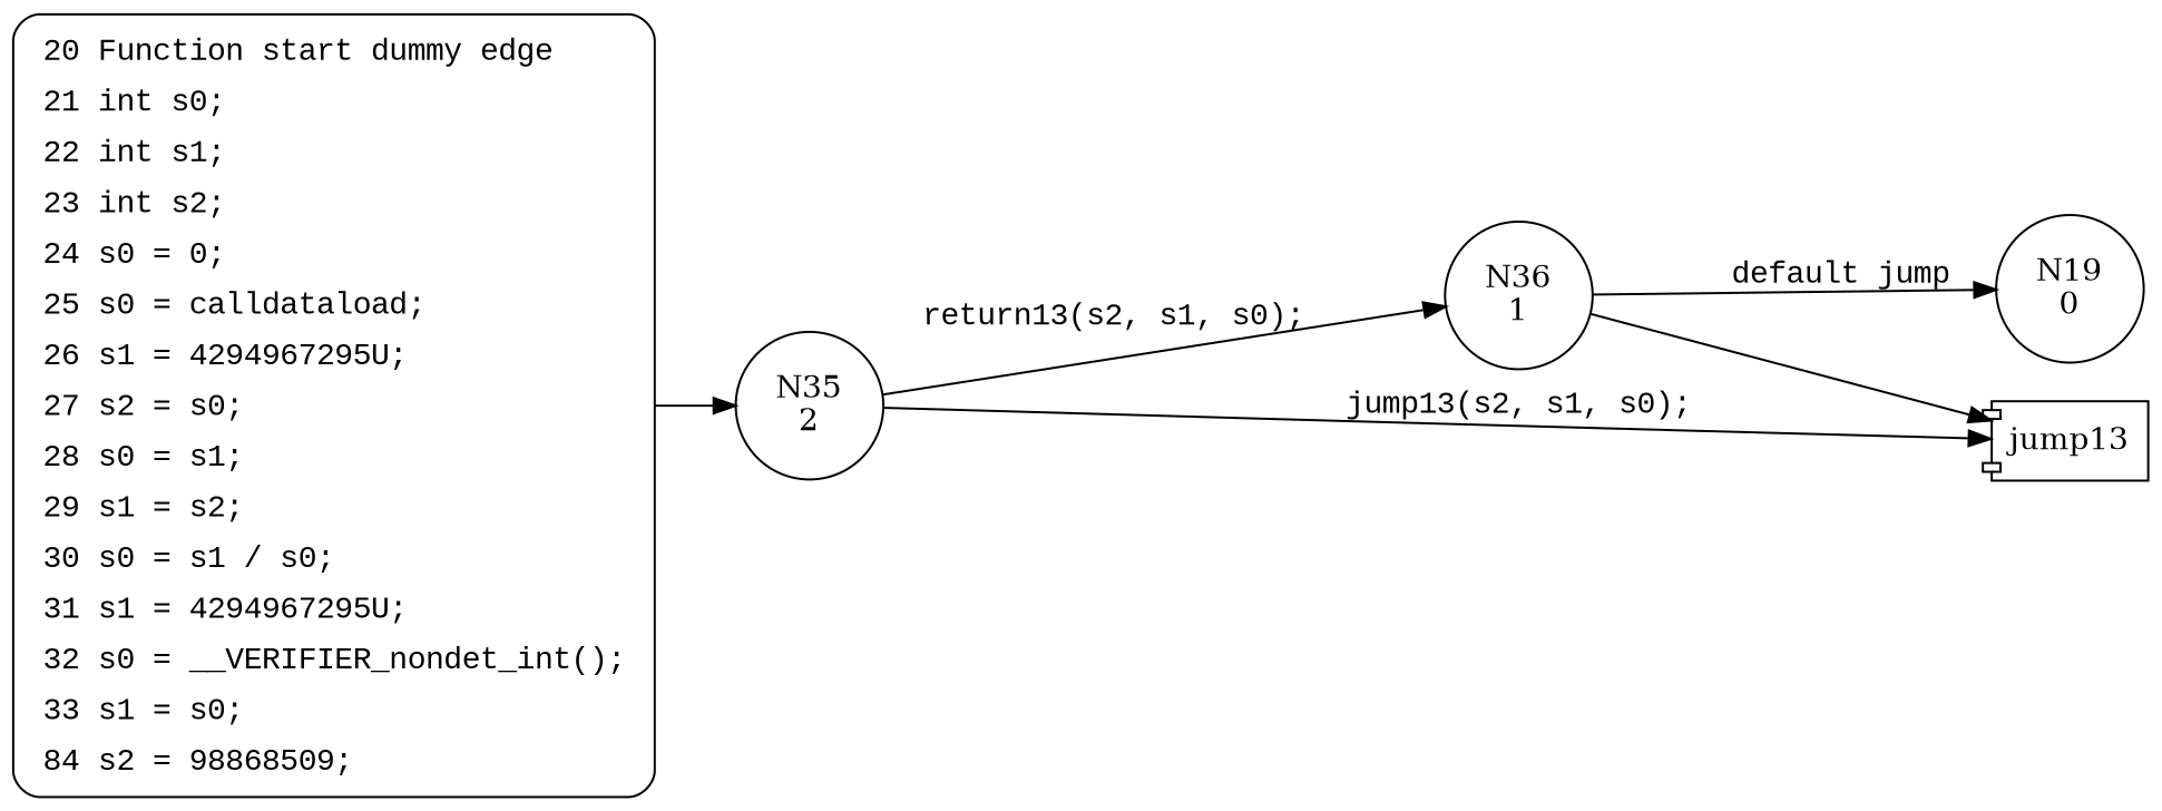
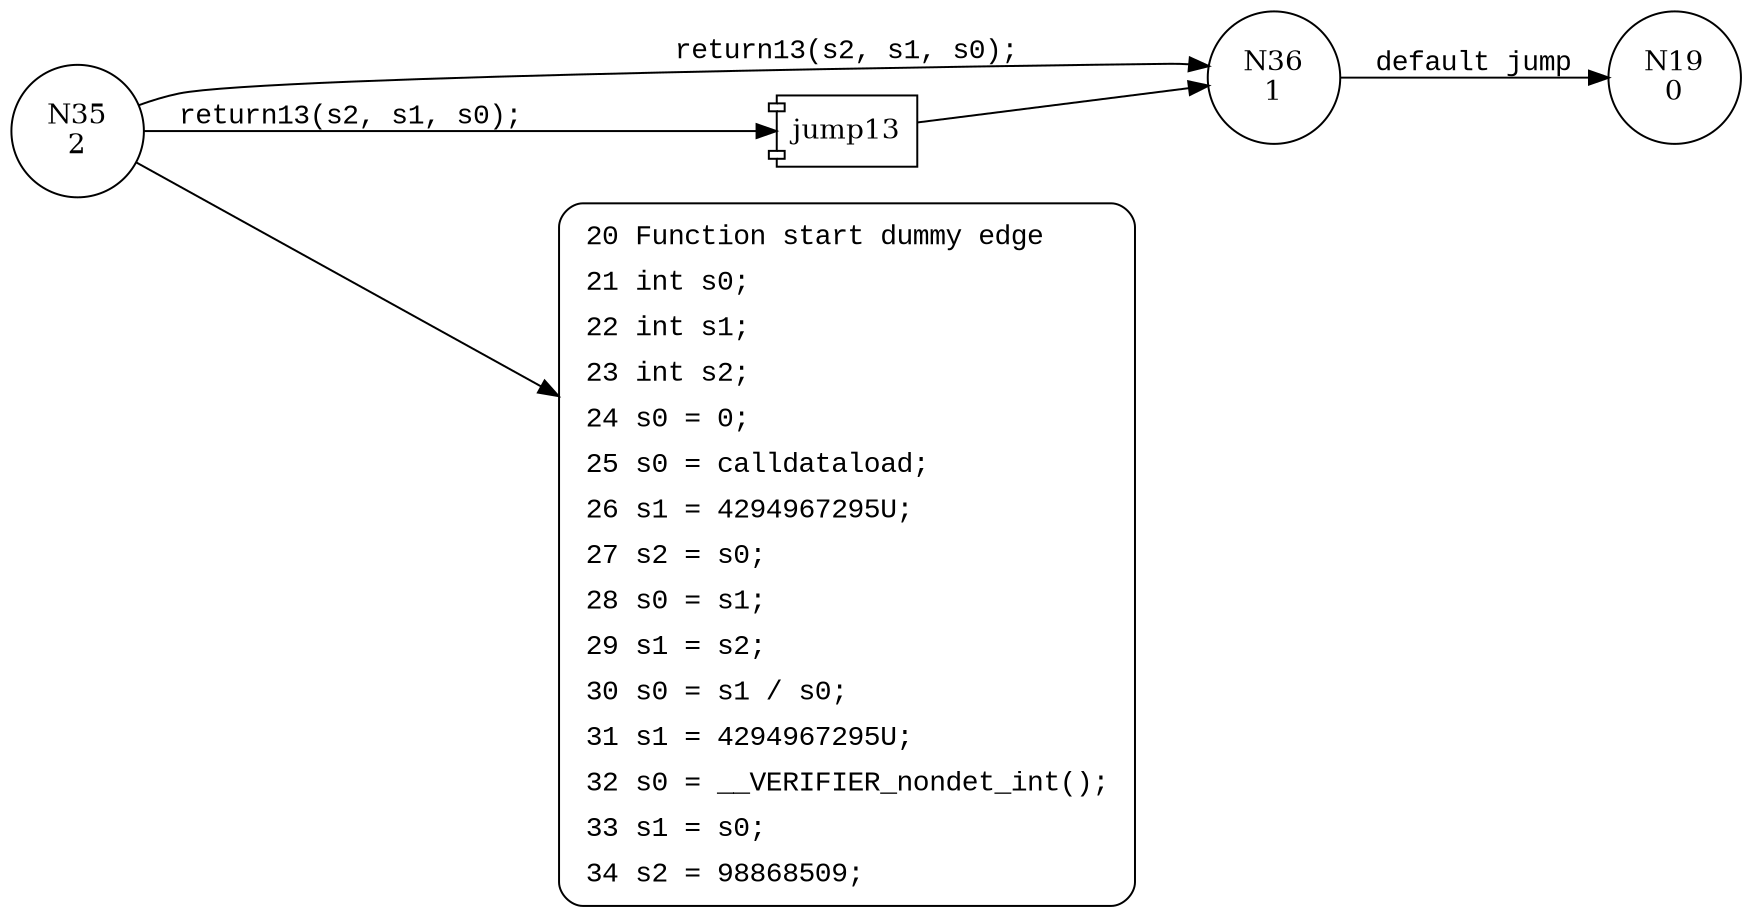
  digraph {
    rankdir=LR
    node [shape=circle]
    edge [fontname="Courier New"]
    n1 [label="N35\n2"]
    n2 [label="N36\n1"]
    n3 [label=jump13 shape=component]
    n4 [label="N19\n0"]
-   n5 [fillcolor=white fontname="Courier New" label=<<table border="0" cellborder="0" cellpadding="3" bgcolor="white"><tr><td align="right">20</td><td align="left">Function start dummy edge</td></tr><tr><td align="right">21</td><td align="left">int s0;</td></tr><tr><td align="right">22</td><td align="left">int s1;</td></tr><tr><td align="right">23</td><td align="left">int s2;</td></tr><tr><td align="right">24</td><td align="left">s0 = 0;</td></tr><tr><td align="right">25</td><td align="left">s0 = calldataload;</td></tr><tr><td align="right">26</td><td align="left">s1 = 4294967295U;</td></tr><tr><td align="right">27</td><td align="left">s2 = s0;</td></tr><tr><td align="right">28</td><td align="left">s0 = s1;</td></tr><tr><td align="right">29</td><td align="left">s1 = s2;</td></tr><tr><td align="right">30</td><td align="left">s0 = s1 / s0;</td></tr><tr><td align="right">31</td><td align="left">s1 = 4294967295U;</td></tr><tr><td align="right">32</td><td align="left">s0 = __VERIFIER_nondet_int();</td></tr><tr><td align="right">33</td><td align="left">s1 = s0;</td></tr><tr><td align="right">84</td><td align="left">s2 = 98868509;</td></tr></table>> penwidth=1 shape=Mrecord style="filled,bold"]
+   n5 [fillcolor=white fontname="Courier New" label=<<table border="0" cellborder="0" cellpadding="3" bgcolor="white"><tr><td align="right">20</td><td align="left">Function start dummy edge</td></tr><tr><td align="right">21</td><td align="left">int s0;</td></tr><tr><td align="right">22</td><td align="left">int s1;</td></tr><tr><td align="right">23</td><td align="left">int s2;</td></tr><tr><td align="right">24</td><td align="left">s0 = 0;</td></tr><tr><td align="right">25</td><td align="left">s0 = calldataload;</td></tr><tr><td align="right">26</td><td align="left">s1 = 4294967295U;</td></tr><tr><td align="right">27</td><td align="left">s2 = s0;</td></tr><tr><td align="right">28</td><td align="left">s0 = s1;</td></tr><tr><td align="right">29</td><td align="left">s1 = s2;</td></tr><tr><td align="right">30</td><td align="left">s0 = s1 / s0;</td></tr><tr><td align="right">31</td><td align="left">s1 = 4294967295U;</td></tr><tr><td align="right">32</td><td align="left">s0 = __VERIFIER_nondet_int();</td></tr><tr><td align="right">33</td><td align="left">s1 = s0;</td></tr><tr><td align="right">34</td><td align="left">s2 = 98868509;</td></tr></table>> penwidth=1 shape=Mrecord style="filled,bold"]
    n1 -> n2 [label="return13(s2, s1, s0);"]
-   n1 -> n3 [label="jump13(s2, s1, s0);"]
+   n1 -> n3 [label="return13(s2, s1, s0);"]
    n2 -> n4 [label="default jump"]
-   n2 -> n3
-   n5 -> n1 [fontname=""]
+   n3 -> n2
+   n1 -> n5 [fontname=""]
  }
